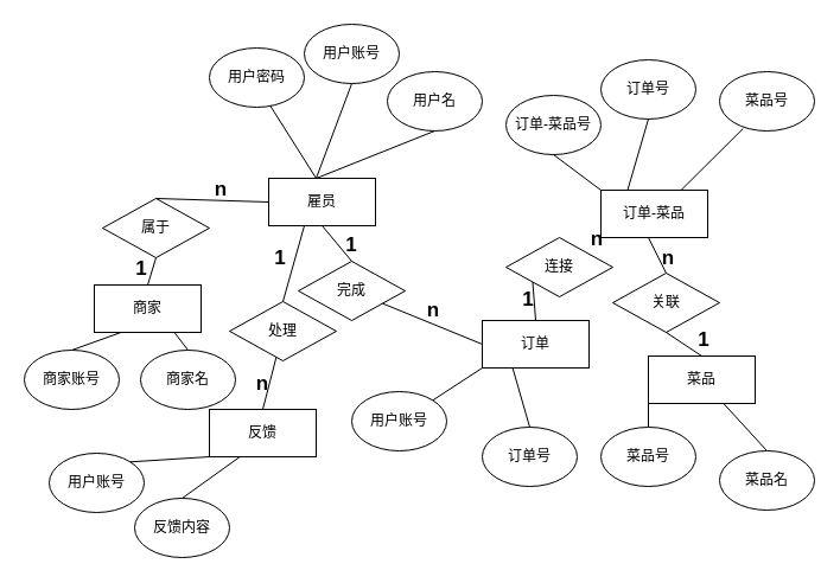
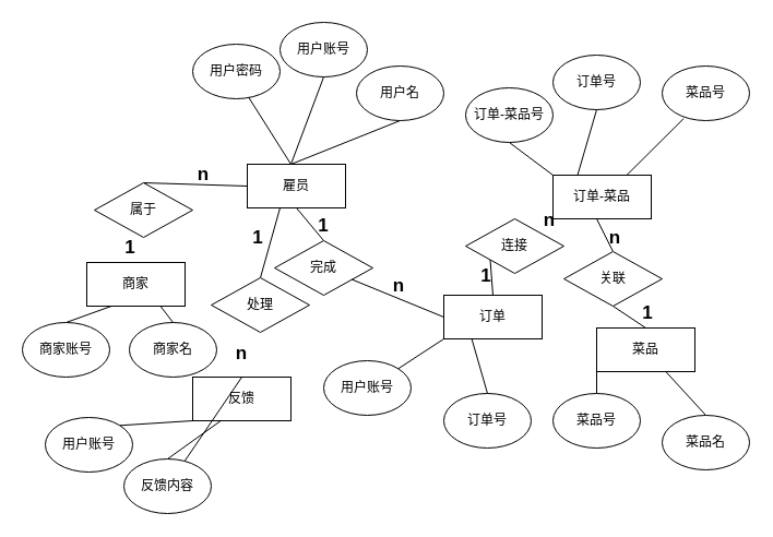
  <mxCell id="0" />
  <mxCell id="1" parent="0" />
  <mxCell id="2" value="雇员" style="rounded=0;whiteSpace=wrap;html=1;" vertex="1" parent="1"><mxGeometry x="226" y="150" width="90" height="40" as="geometry" /></mxCell>
  <mxCell id="3" value="" style="endArrow=none;html=1;rounded=0;entryX=0.5;entryY=1;entryDx=0;entryDy=0;" edge="1" parent="1" target="4"><mxGeometry width="50" height="50" relative="1" as="geometry"><mxPoint x="266" y="150" as="sourcePoint" /><mxPoint x="276" y="110" as="targetPoint" /></mxGeometry></mxCell>
  <mxCell id="4" value="用户名" style="ellipse;whiteSpace=wrap;html=1;" vertex="1" parent="1"><mxGeometry x="326" y="60" width="80" height="50" as="geometry" /></mxCell>
  <mxCell id="5" value="" style="endArrow=none;html=1;rounded=0;entryX=0.5;entryY=1;entryDx=0;entryDy=0;" edge="1" parent="1" target="6"><mxGeometry width="50" height="50" relative="1" as="geometry"><mxPoint x="266" y="150" as="sourcePoint" /><mxPoint x="206" y="100" as="targetPoint" /></mxGeometry></mxCell>
  <mxCell id="6" value="用户账号" style="ellipse;whiteSpace=wrap;html=1;" vertex="1" parent="1"><mxGeometry x="256" y="20" width="80" height="50" as="geometry" /></mxCell>
  <mxCell id="7" value="用户密码" style="ellipse;whiteSpace=wrap;html=1;" vertex="1" parent="1"><mxGeometry x="176" y="40" width="80" height="50" as="geometry" /></mxCell>
  <mxCell id="8" value="" style="endArrow=none;html=1;rounded=0;entryX=0.64;entryY=0.972;entryDx=0;entryDy=0;entryPerimeter=0;" edge="1" parent="1" target="7"><mxGeometry width="50" height="50" relative="1" as="geometry"><mxPoint x="266" y="150" as="sourcePoint" /><mxPoint x="316" y="100" as="targetPoint" /></mxGeometry></mxCell>
  <mxCell id="9" value="属于" style="rhombus;whiteSpace=wrap;html=1;" vertex="1" parent="1"><mxGeometry x="86" y="167" width="90" height="50" as="geometry" /></mxCell>
  <mxCell id="10" value="" style="endArrow=none;html=1;rounded=0;exitX=0.5;exitY=0;exitDx=0;exitDy=0;entryX=0;entryY=0.5;entryDx=0;entryDy=0;" edge="1" parent="1" source="9" target="2"><mxGeometry width="50" height="50" relative="1" as="geometry"><mxPoint x="96" y="190" as="sourcePoint" /><mxPoint x="146" y="140" as="targetPoint" /></mxGeometry></mxCell>
  <mxCell id="11" value="商家" style="rounded=0;whiteSpace=wrap;html=1;" vertex="1" parent="1"><mxGeometry x="79" y="240" width="90" height="40" as="geometry" /></mxCell>
- <mxCell id="12" value="" style="endArrow=none;html=1;rounded=0;exitX=0.5;exitY=0;exitDx=0;exitDy=0;entryX=0.5;entryY=1;entryDx=0;entryDy=0;" edge="1" parent="1" source="11" target="9"><mxGeometry width="50" height="50" relative="1" as="geometry"><mxPoint x="96" y="310" as="sourcePoint" /><mxPoint x="146" y="260" as="targetPoint" /></mxGeometry></mxCell>
  <mxCell id="13" value="" style="endArrow=none;html=1;rounded=0;exitX=0.5;exitY=0;exitDx=0;exitDy=0;entryX=0.25;entryY=1;entryDx=0;entryDy=0;" edge="1" parent="1" source="14" target="11"><mxGeometry width="50" height="50" relative="1" as="geometry"><mxPoint x="86" y="380" as="sourcePoint" /><mxPoint x="136" y="350" as="targetPoint" /></mxGeometry></mxCell>
  <mxCell id="14" value="商家账号" style="ellipse;whiteSpace=wrap;html=1;" vertex="1" parent="1"><mxGeometry x="20" y="295" width="80" height="50" as="geometry" /></mxCell>
  <mxCell id="15" value="" style="endArrow=none;html=1;rounded=0;entryX=0.5;entryY=1;entryDx=0;entryDy=0;" edge="1" parent="1" target="2"><mxGeometry width="50" height="50" relative="1" as="geometry"><mxPoint x="296" y="220" as="sourcePoint" /><mxPoint x="286" y="190" as="targetPoint" /></mxGeometry></mxCell>
  <mxCell id="16" value="完成" style="rhombus;whiteSpace=wrap;html=1;" vertex="1" parent="1"><mxGeometry x="251" y="220" width="90" height="50" as="geometry" /></mxCell>
  <mxCell id="17" value="" style="endArrow=none;html=1;rounded=0;" edge="1" parent="1" target="16"><mxGeometry width="50" height="50" relative="1" as="geometry"><mxPoint x="406" y="290" as="sourcePoint" /><mxPoint x="336" y="250" as="targetPoint" /><Array as="points" /></mxGeometry></mxCell>
  <mxCell id="18" value="订单" style="rounded=0;whiteSpace=wrap;html=1;" vertex="1" parent="1"><mxGeometry x="406" y="270" width="90" height="40" as="geometry" /></mxCell>
  <mxCell id="19" value="用户账号" style="ellipse;whiteSpace=wrap;html=1;" vertex="1" parent="1"><mxGeometry x="296" y="330" width="80" height="50" as="geometry" /></mxCell>
  <mxCell id="20" value="订单号" style="ellipse;whiteSpace=wrap;html=1;" vertex="1" parent="1"><mxGeometry x="406" y="360" width="80" height="50" as="geometry" /></mxCell>
  <mxCell id="21" value="" style="endArrow=none;html=1;rounded=0;exitX=1;exitY=0;exitDx=0;exitDy=0;" edge="1" parent="1" source="19"><mxGeometry width="50" height="50" relative="1" as="geometry"><mxPoint x="356" y="360" as="sourcePoint" /><mxPoint x="406" y="310" as="targetPoint" /></mxGeometry></mxCell>
  <mxCell id="22" value="" style="endArrow=none;html=1;rounded=0;entryX=0.64;entryY=0.972;entryDx=0;entryDy=0;entryPerimeter=0;exitX=0.5;exitY=0;exitDx=0;exitDy=0;" edge="1" parent="1" source="20"><mxGeometry width="50" height="50" relative="1" as="geometry"><mxPoint x="470.4" y="371.4" as="sourcePoint" /><mxPoint x="431.6" y="310" as="targetPoint" /></mxGeometry></mxCell>
  <mxCell id="23" value="订单-菜品" style="rounded=0;whiteSpace=wrap;html=1;" vertex="1" parent="1"><mxGeometry x="506" y="160" width="90" height="40" as="geometry" /></mxCell>
  <mxCell id="24" value="订单-菜品号" style="ellipse;whiteSpace=wrap;html=1;" vertex="1" parent="1"><mxGeometry x="426" y="80" width="80" height="50" as="geometry" /></mxCell>
  <mxCell id="25" value="" style="endArrow=none;html=1;rounded=0;exitX=0;exitY=0;exitDx=0;exitDy=0;" edge="1" parent="1" source="23"><mxGeometry width="50" height="50" relative="1" as="geometry"><mxPoint x="550.08" y="164.4" as="sourcePoint" /><mxPoint x="465.996" y="130.002" as="targetPoint" /><Array as="points" /></mxGeometry></mxCell>
  <mxCell id="26" value="订单号" style="ellipse;whiteSpace=wrap;html=1;" vertex="1" parent="1"><mxGeometry x="506" y="50" width="80" height="50" as="geometry" /></mxCell>
  <mxCell id="27" value="" style="endArrow=none;html=1;rounded=0;exitX=0.25;exitY=0;exitDx=0;exitDy=0;" edge="1" parent="1" source="23"><mxGeometry width="50" height="50" relative="1" as="geometry"><mxPoint x="584.8" y="150" as="sourcePoint" /><mxPoint x="546" y="100" as="targetPoint" /></mxGeometry></mxCell>
  <mxCell id="28" value="商家名" style="ellipse;whiteSpace=wrap;html=1;" vertex="1" parent="1"><mxGeometry x="118" y="295" width="80" height="50" as="geometry" /></mxCell>
  <mxCell id="29" value="" style="endArrow=none;html=1;rounded=0;exitX=0.5;exitY=0;exitDx=0;exitDy=0;entryX=0.75;entryY=1;entryDx=0;entryDy=0;" edge="1" parent="1" source="28" target="11"><mxGeometry width="50" height="50" relative="1" as="geometry"><mxPoint x="136" y="380" as="sourcePoint" /><mxPoint x="176" y="350" as="targetPoint" /></mxGeometry></mxCell>
  <mxCell id="30" value="" style="endArrow=none;html=1;rounded=0;exitX=0.75;exitY=0;exitDx=0;exitDy=0;entryX=0.246;entryY=0.963;entryDx=0;entryDy=0;entryPerimeter=0;" edge="1" parent="1" source="23" target="31"><mxGeometry width="50" height="50" relative="1" as="geometry"><mxPoint x="568.5" y="170" as="sourcePoint" /><mxPoint x="606" y="110" as="targetPoint" /></mxGeometry></mxCell>
  <mxCell id="31" value="菜品号" style="ellipse;whiteSpace=wrap;html=1;" vertex="1" parent="1"><mxGeometry x="606" y="60" width="80" height="50" as="geometry" /></mxCell>
  <mxCell id="32" value="连接" style="rhombus;whiteSpace=wrap;html=1;" vertex="1" parent="1"><mxGeometry x="426" y="200" width="90" height="50" as="geometry" /></mxCell>
  <mxCell id="33" value="" style="endArrow=none;html=1;rounded=0;entryX=0;entryY=1;entryDx=0;entryDy=0;exitX=0.5;exitY=0;exitDx=0;exitDy=0;" edge="1" parent="1" source="18" target="32"><mxGeometry width="50" height="50" relative="1" as="geometry"><mxPoint x="386" y="230" as="sourcePoint" /><mxPoint x="436" y="180" as="targetPoint" /></mxGeometry></mxCell>
  <mxCell id="34" value="" style="endArrow=none;html=1;rounded=0;entryX=0;entryY=1;entryDx=0;entryDy=0;exitX=0.5;exitY=0;exitDx=0;exitDy=0;" edge="1" parent="1" source="35"><mxGeometry width="50" height="50" relative="1" as="geometry"><mxPoint x="566" y="230" as="sourcePoint" /><mxPoint x="546" y="200" as="targetPoint" /></mxGeometry></mxCell>
  <mxCell id="35" value="关联" style="rhombus;whiteSpace=wrap;html=1;" vertex="1" parent="1"><mxGeometry x="516" y="230" width="90" height="50" as="geometry" /></mxCell>
  <mxCell id="36" value="菜品" style="rounded=0;whiteSpace=wrap;html=1;" vertex="1" parent="1"><mxGeometry x="546" y="300" width="90" height="40" as="geometry" /></mxCell>
  <mxCell id="37" value="" style="endArrow=none;html=1;rounded=0;entryX=0.5;entryY=1;entryDx=0;entryDy=0;exitX=0.5;exitY=0;exitDx=0;exitDy=0;" edge="1" parent="1" source="36" target="35"><mxGeometry width="50" height="50" relative="1" as="geometry"><mxPoint x="643.5" y="312.5" as="sourcePoint" /><mxPoint x="576" y="270" as="targetPoint" /></mxGeometry></mxCell>
  <mxCell id="38" value="" style="endArrow=none;html=1;rounded=0;exitX=0.5;exitY=0;exitDx=0;exitDy=0;" edge="1" parent="1" source="39"><mxGeometry width="50" height="50" relative="1" as="geometry"><mxPoint x="526" y="360" as="sourcePoint" /><mxPoint x="546" y="340" as="targetPoint" /></mxGeometry></mxCell>
  <mxCell id="39" value="菜品号" style="ellipse;whiteSpace=wrap;html=1;" vertex="1" parent="1"><mxGeometry x="506" y="360" width="80" height="50" as="geometry" /></mxCell>
  <mxCell id="40" value="" style="endArrow=none;html=1;rounded=0;exitX=0.5;exitY=0;exitDx=0;exitDy=0;" edge="1" parent="1" source="41" target="36"><mxGeometry width="50" height="50" relative="1" as="geometry"><mxPoint x="586" y="380" as="sourcePoint" /><mxPoint x="556" y="350" as="targetPoint" /></mxGeometry></mxCell>
  <mxCell id="41" value="菜品名" style="ellipse;whiteSpace=wrap;html=1;" vertex="1" parent="1"><mxGeometry x="606" y="380" width="80" height="50" as="geometry" /></mxCell>
  <mxCell id="42" value="" style="endArrow=none;html=1;rounded=0;exitX=0.5;exitY=0;exitDx=0;exitDy=0;startArrow=none;" edge="1" parent="1" source="44"><mxGeometry width="50" height="50" relative="1" as="geometry"><mxPoint x="215" y="418" as="sourcePoint" /><mxPoint x="256" y="190" as="targetPoint" /></mxGeometry></mxCell>
  <mxCell id="43" value="反馈" style="rounded=0;whiteSpace=wrap;html=1;" vertex="1" parent="1"><mxGeometry x="176" y="345" width="90" height="40" as="geometry" /></mxCell>
  <mxCell id="44" value="处理" style="rhombus;whiteSpace=wrap;html=1;" vertex="1" parent="1"><mxGeometry x="193" y="254" width="90" height="50" as="geometry" /></mxCell>
- <mxCell id="45" value="" style="endArrow=none;html=1;rounded=0;exitX=0.5;exitY=0;exitDx=0;exitDy=0;" edge="1" parent="1" source="43" target="44"><mxGeometry width="50" height="50" relative="1" as="geometry"><mxPoint x="206" y="421" as="sourcePoint" /><mxPoint x="256" y="190" as="targetPoint" /></mxGeometry></mxCell>
+ <mxCell id="45" value="" style="endArrow=none;html=1;rounded=0;exitX=0.5;exitY=0;exitDx=0;exitDy=0;" edge="1" parent="1" source="43" target="48"><mxGeometry width="50" height="50" relative="1" as="geometry"><mxPoint x="206" y="421" as="sourcePoint" /><mxPoint x="256" y="190" as="targetPoint" /></mxGeometry></mxCell>
  <mxCell id="46" value="用户账号" style="ellipse;whiteSpace=wrap;html=1;" vertex="1" parent="1"><mxGeometry x="41" y="382" width="80" height="50" as="geometry" /></mxCell>
  <mxCell id="47" value="" style="endArrow=none;html=1;rounded=0;exitX=1;exitY=0;exitDx=0;exitDy=0;entryX=0;entryY=1;entryDx=0;entryDy=0;" edge="1" parent="1" source="46" target="43"><mxGeometry width="50" height="50" relative="1" as="geometry"><mxPoint x="115.004" y="448.662" as="sourcePoint" /><mxPoint x="156.72" y="421.34" as="targetPoint" /></mxGeometry></mxCell>
  <mxCell id="48" value="反馈内容" style="ellipse;whiteSpace=wrap;html=1;" vertex="1" parent="1"><mxGeometry x="113" y="420" width="80" height="50" as="geometry" /></mxCell>
  <mxCell id="49" value="" style="endArrow=none;html=1;rounded=0;exitX=0.5;exitY=0;exitDx=0;exitDy=0;" edge="1" parent="1" source="48"><mxGeometry width="50" height="50" relative="1" as="geometry"><mxPoint x="160.004" y="412.322" as="sourcePoint" /><mxPoint x="201.72" y="385" as="targetPoint" /></mxGeometry></mxCell>
  <mxCell id="50" value="&lt;b&gt;&lt;font style=&quot;font-size: 17px;&quot;&gt;1&lt;/font&gt;&lt;/b&gt;" style="text;html=1;strokeColor=none;fillColor=none;align=center;verticalAlign=middle;whiteSpace=wrap;rounded=0;" vertex="1" parent="1"><mxGeometry x="206" y="203" width="60" height="30" as="geometry" /></mxCell>
  <mxCell id="51" value="&lt;b&gt;&lt;font style=&quot;font-size: 17px;&quot;&gt;n&lt;/font&gt;&lt;/b&gt;" style="text;html=1;strokeColor=none;fillColor=none;align=center;verticalAlign=middle;whiteSpace=wrap;rounded=0;" vertex="1" parent="1"><mxGeometry x="191" y="304" width="60" height="40" as="geometry" /></mxCell>
  <mxCell id="52" value="&lt;span style=&quot;font-size: 17px;&quot;&gt;&lt;b&gt;n&lt;/b&gt;&lt;/span&gt;" style="text;html=1;strokeColor=none;fillColor=none;align=center;verticalAlign=middle;whiteSpace=wrap;rounded=0;" vertex="1" parent="1"><mxGeometry x="156" y="145" width="60" height="30" as="geometry" /></mxCell>
  <mxCell id="53" value="&lt;span style=&quot;font-size: 17px;&quot;&gt;&lt;b&gt;1&lt;/b&gt;&lt;/span&gt;" style="text;html=1;strokeColor=none;fillColor=none;align=center;verticalAlign=middle;whiteSpace=wrap;rounded=0;" vertex="1" parent="1"><mxGeometry x="89" y="209" width="60" height="36" as="geometry" /></mxCell>
  <mxCell id="54" value="&lt;b&gt;&lt;font style=&quot;font-size: 17px;&quot;&gt;1&lt;/font&gt;&lt;/b&gt;" style="text;html=1;strokeColor=none;fillColor=none;align=center;verticalAlign=middle;whiteSpace=wrap;rounded=0;" vertex="1" parent="1"><mxGeometry x="415" y="233" width="60" height="40" as="geometry" /></mxCell>
  <mxCell id="55" value="&lt;span style=&quot;font-size: 17px;&quot;&gt;&lt;b&gt;n&lt;/b&gt;&lt;/span&gt;" style="text;html=1;strokeColor=none;fillColor=none;align=center;verticalAlign=middle;whiteSpace=wrap;rounded=0;" vertex="1" parent="1"><mxGeometry x="473" y="182" width="60" height="40" as="geometry" /></mxCell>
  <mxCell id="56" value="&lt;span style=&quot;font-size: 17px;&quot;&gt;&lt;b&gt;n&lt;/b&gt;&lt;/span&gt;" style="text;html=1;strokeColor=none;fillColor=none;align=center;verticalAlign=middle;whiteSpace=wrap;rounded=0;" vertex="1" parent="1"><mxGeometry x="533" y="198" width="60" height="40" as="geometry" /></mxCell>
  <mxCell id="57" value="&lt;b&gt;&lt;font style=&quot;font-size: 17px;&quot;&gt;1&lt;/font&gt;&lt;/b&gt;" style="text;html=1;strokeColor=none;fillColor=none;align=center;verticalAlign=middle;whiteSpace=wrap;rounded=0;" vertex="1" parent="1"><mxGeometry x="563" y="267" width="60" height="40" as="geometry" /></mxCell>
  <mxCell id="58" value="&lt;b&gt;&lt;font style=&quot;font-size: 17px;&quot;&gt;1&lt;/font&gt;&lt;/b&gt;" style="text;html=1;strokeColor=none;fillColor=none;align=center;verticalAlign=middle;whiteSpace=wrap;rounded=0;" vertex="1" parent="1"><mxGeometry x="266" y="192" width="60" height="30" as="geometry" /></mxCell>
  <mxCell id="59" value="&lt;span style=&quot;font-size: 17px;&quot;&gt;&lt;b&gt;n&lt;/b&gt;&lt;/span&gt;" style="text;html=1;strokeColor=none;fillColor=none;align=center;verticalAlign=middle;whiteSpace=wrap;rounded=0;" vertex="1" parent="1"><mxGeometry x="335" y="242" width="60" height="40" as="geometry" /></mxCell>
